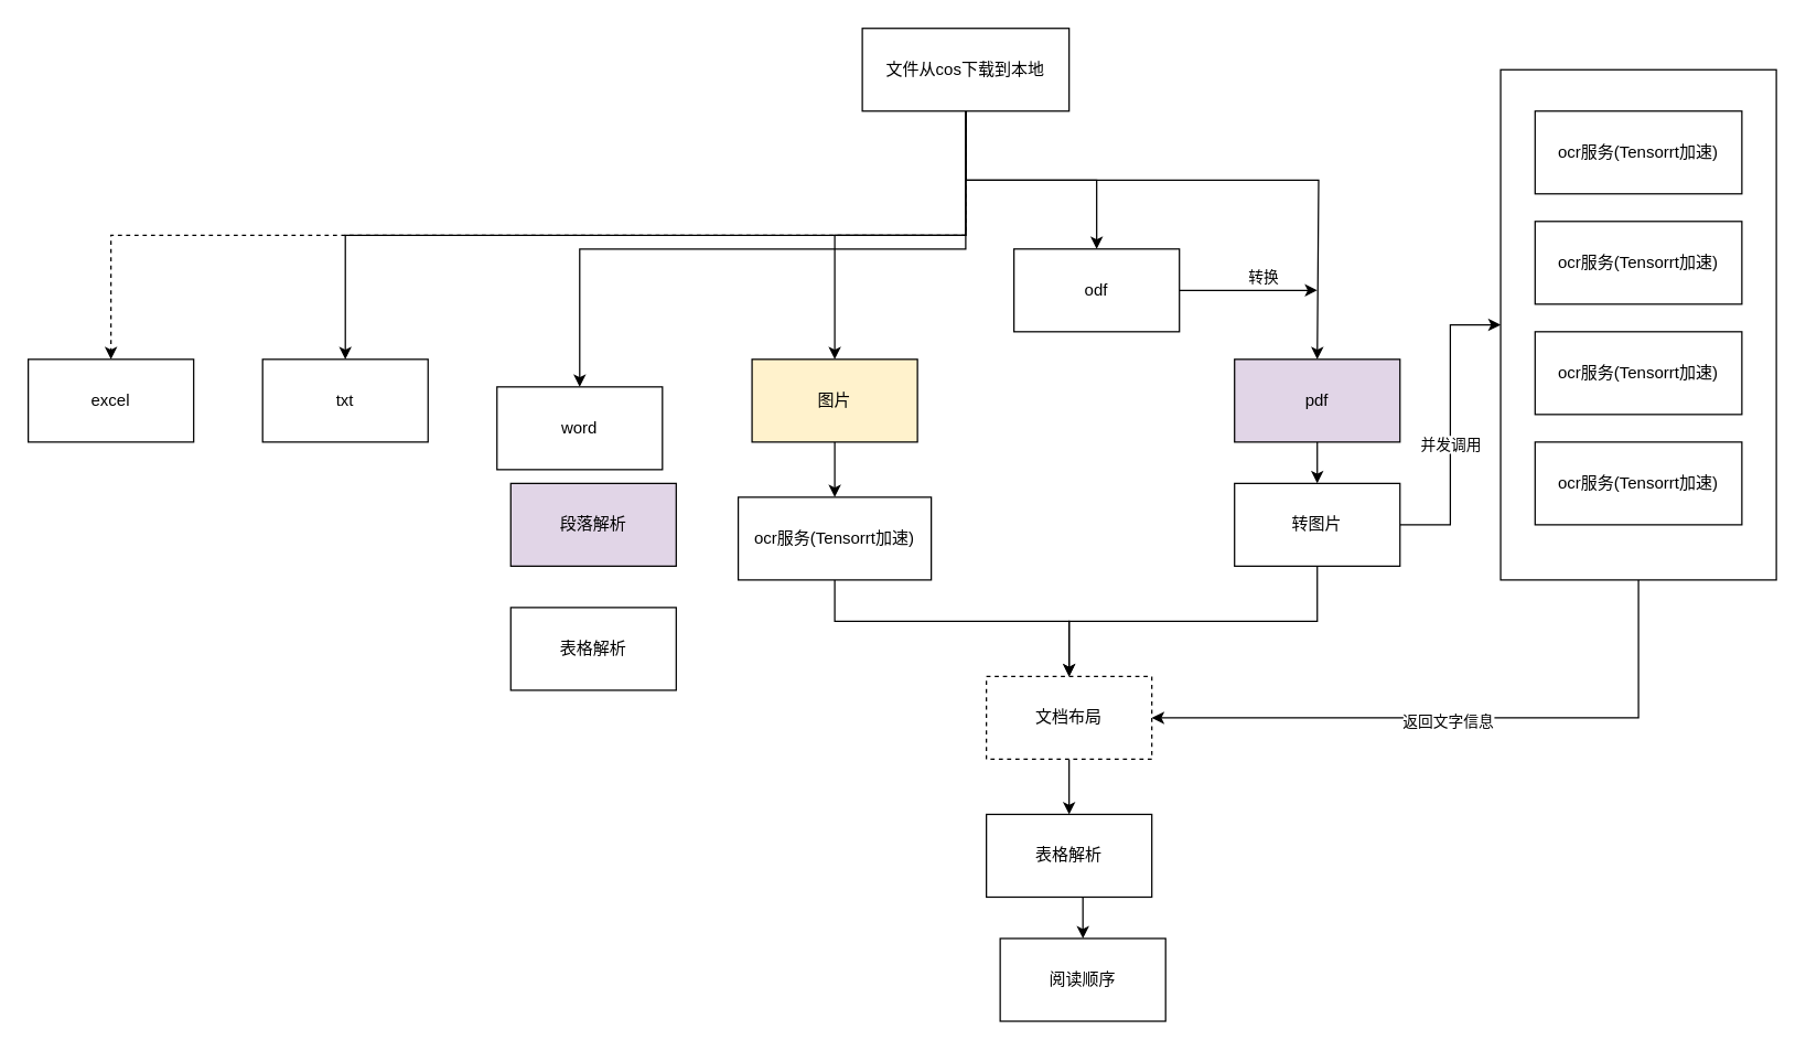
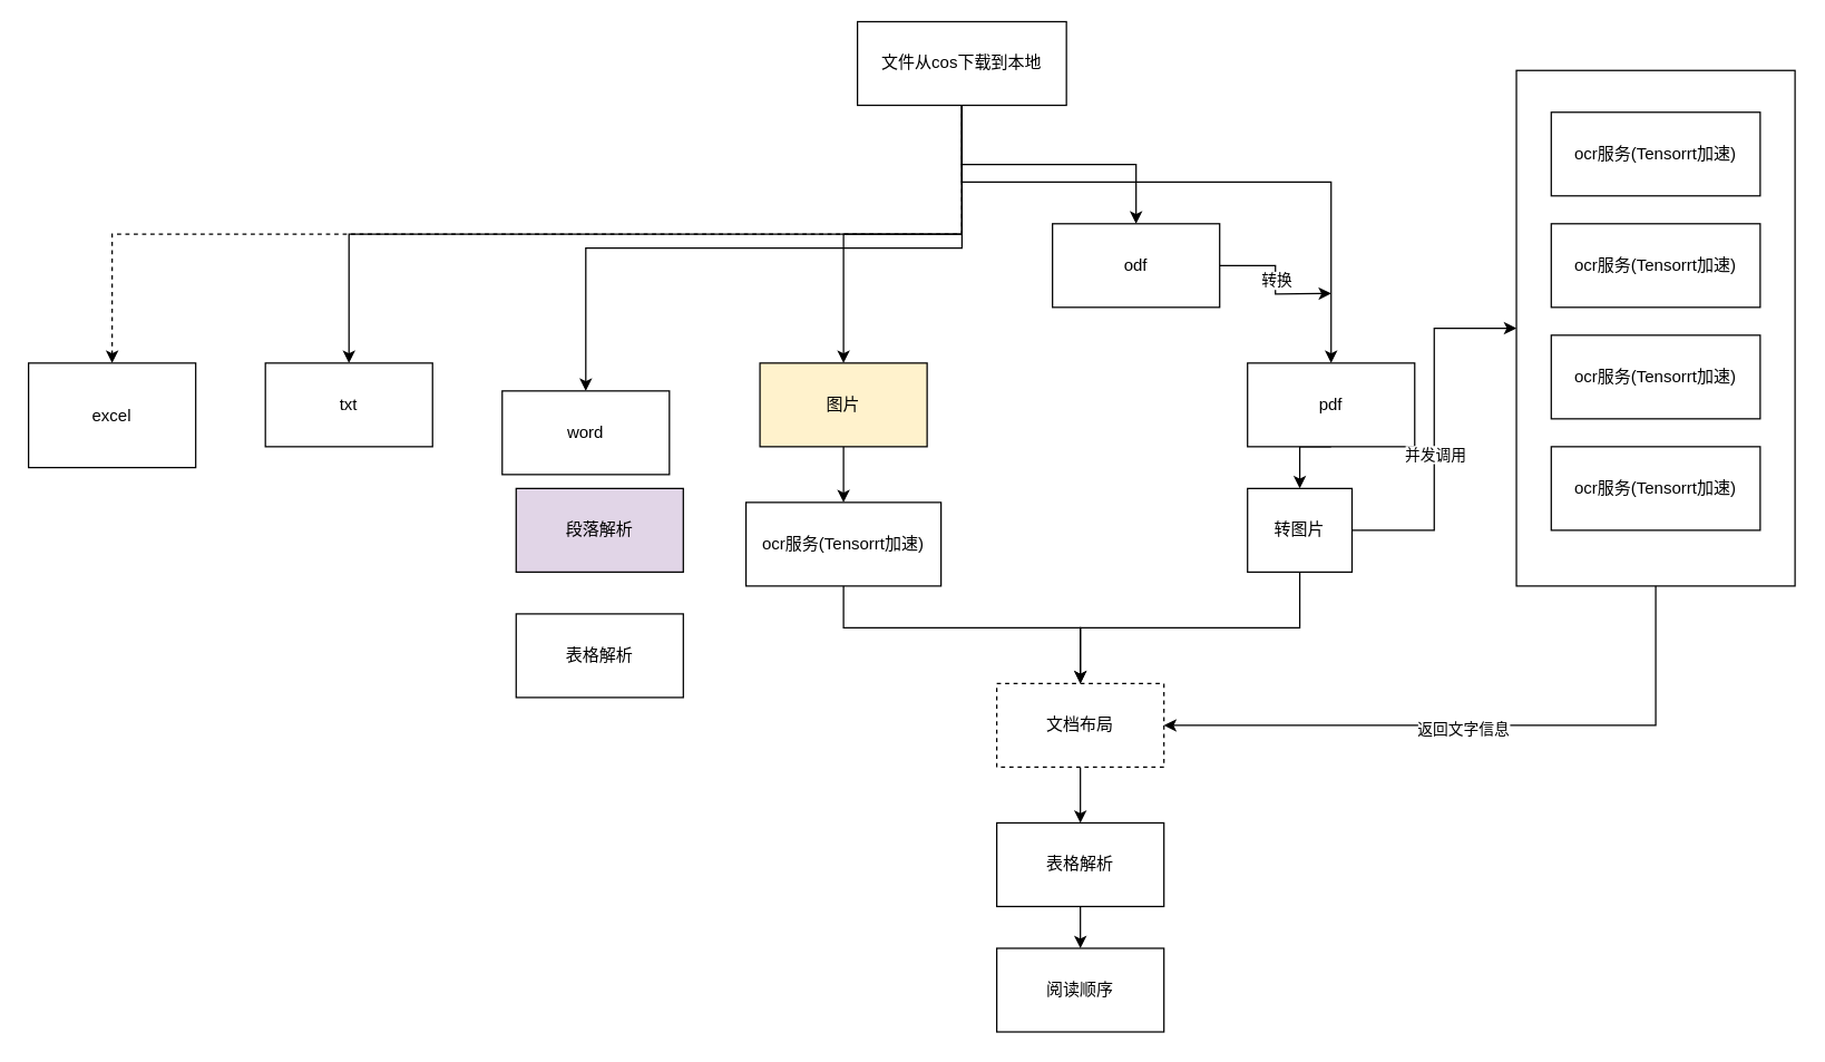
  <mxCell id="0" />
  <mxCell id="1" parent="0" />
  <mxCell id="2" style="edgeStyle=orthogonalEdgeStyle;rounded=0;orthogonalLoop=1;jettySize=auto;html=1;exitX=0.5;exitY=1;exitDx=0;exitDy=0;entryX=0.5;entryY=0;entryDx=0;entryDy=0;" edge="1" parent="1" source="8" target="14"><mxGeometry relative="1" as="geometry" /></mxCell>
  <mxCell id="3" style="edgeStyle=orthogonalEdgeStyle;rounded=0;orthogonalLoop=1;jettySize=auto;html=1;exitX=0.5;exitY=1;exitDx=0;exitDy=0;" edge="1" parent="1" source="8"><mxGeometry relative="1" as="geometry"><mxPoint x="955" y="260" as="targetPoint" /><Array as="points"><mxPoint x="700" y="130" /><mxPoint x="956" y="130" /></Array></mxGeometry></mxCell>
  <mxCell id="4" style="edgeStyle=orthogonalEdgeStyle;rounded=0;orthogonalLoop=1;jettySize=auto;html=1;exitX=0.5;exitY=1;exitDx=0;exitDy=0;entryX=0.5;entryY=0;entryDx=0;entryDy=0;" edge="1" parent="1" source="8" target="22"><mxGeometry relative="1" as="geometry" /></mxCell>
  <mxCell id="5" style="edgeStyle=orthogonalEdgeStyle;rounded=0;orthogonalLoop=1;jettySize=auto;html=1;exitX=0.5;exitY=1;exitDx=0;exitDy=0;" edge="1" parent="1" source="8" target="20"><mxGeometry relative="1" as="geometry" /></mxCell>
  <mxCell id="6" style="edgeStyle=orthogonalEdgeStyle;rounded=0;orthogonalLoop=1;jettySize=auto;html=1;exitX=0.5;exitY=1;exitDx=0;exitDy=0;entryX=0.5;entryY=0;entryDx=0;entryDy=0;" edge="1" parent="1" source="8" target="19"><mxGeometry relative="1" as="geometry" /></mxCell>
  <mxCell id="7" style="edgeStyle=orthogonalEdgeStyle;rounded=0;orthogonalLoop=1;jettySize=auto;html=1;exitX=0.5;exitY=1;exitDx=0;exitDy=0;entryX=0.5;entryY=0;entryDx=0;entryDy=0;dashed=1;" edge="1" parent="1" source="8" target="9"><mxGeometry relative="1" as="geometry" /></mxCell>
- <mxCell id="8" value="文件从cos下载到本地" style="rounded=0;whiteSpace=wrap;html=1;" vertex="1" parent="1"><mxGeometry x="625" y="20" width="150" height="60" as="geometry" /></mxCell>
- <mxCell id="9" value="excel" style="rounded=0;whiteSpace=wrap;html=1;" vertex="1" parent="1"><mxGeometry x="20" y="260" width="120" height="60" as="geometry" /></mxCell>
+ <mxCell id="8" value="文件从cos下载到本地" style="rounded=0;whiteSpace=wrap;html=1;" vertex="1" parent="1"><mxGeometry x="615" y="15" width="150" height="60" as="geometry" /></mxCell>
+ <mxCell id="9" value="excel" style="rounded=0;whiteSpace=wrap;html=1;" vertex="1" parent="1"><mxGeometry x="20" y="260" width="120" height="75" as="geometry" /></mxCell>
  <mxCell id="10" style="edgeStyle=orthogonalEdgeStyle;rounded=0;orthogonalLoop=1;jettySize=auto;html=1;exitX=0.5;exitY=1;exitDx=0;exitDy=0;entryX=0.5;entryY=0;entryDx=0;entryDy=0;" edge="1" parent="1" source="11" target="18"><mxGeometry relative="1" as="geometry" /></mxCell>
- <mxCell id="11" value="pdf" style="rounded=0;whiteSpace=wrap;html=1;fillColor=#e1d5e7;" vertex="1" parent="1"><mxGeometry x="895" y="260" width="120" height="60" as="geometry" /></mxCell>
+ <mxCell id="11" value="pdf" style="rounded=0;whiteSpace=wrap;html=1;" vertex="1" parent="1"><mxGeometry x="895" y="260" width="120" height="60" as="geometry" /></mxCell>
  <mxCell id="12" style="edgeStyle=orthogonalEdgeStyle;rounded=0;orthogonalLoop=1;jettySize=auto;html=1;exitX=1;exitY=0.5;exitDx=0;exitDy=0;" edge="1" parent="1" source="14"><mxGeometry relative="1" as="geometry"><mxPoint x="955" y="210" as="targetPoint" /></mxGeometry></mxCell>
  <mxCell id="13" value="转换" style="edgeLabel;html=1;align=center;verticalAlign=middle;resizable=0;points=[];" vertex="1" connectable="0" parent="12"><mxGeometry x="0.204" y="-1" relative="1" as="geometry"><mxPoint y="-11" as="offset" /></mxGeometry></mxCell>
- <mxCell id="14" value="odf" style="rounded=0;whiteSpace=wrap;html=1;" vertex="1" parent="1"><mxGeometry x="735" y="180" width="120" height="60" as="geometry" /></mxCell>
+ <mxCell id="14" value="odf" style="rounded=0;whiteSpace=wrap;html=1;" vertex="1" parent="1"><mxGeometry x="755" y="160" width="120" height="60" as="geometry" /></mxCell>
  <mxCell id="15" style="edgeStyle=orthogonalEdgeStyle;rounded=0;orthogonalLoop=1;jettySize=auto;html=1;exitX=1;exitY=0.5;exitDx=0;exitDy=0;entryX=0;entryY=0.5;entryDx=0;entryDy=0;" edge="1" parent="1" source="18" target="26"><mxGeometry relative="1" as="geometry" /></mxCell>
  <mxCell id="16" value="并发调用" style="edgeLabel;html=1;align=center;verticalAlign=middle;resizable=0;points=[];" vertex="1" connectable="0" parent="15"><mxGeometry x="-0.18" y="-2" relative="1" as="geometry"><mxPoint x="-2" y="-6" as="offset" /></mxGeometry></mxCell>
  <mxCell id="17" style="edgeStyle=orthogonalEdgeStyle;rounded=0;orthogonalLoop=1;jettySize=auto;html=1;exitX=0.5;exitY=1;exitDx=0;exitDy=0;entryX=0.5;entryY=0;entryDx=0;entryDy=0;" edge="1" parent="1" source="18" target="24"><mxGeometry relative="1" as="geometry" /></mxCell>
- <mxCell id="18" value="转图片" style="rounded=0;whiteSpace=wrap;html=1;" vertex="1" parent="1"><mxGeometry x="895" y="350" width="120" height="60" as="geometry" /></mxCell>
+ <mxCell id="18" value="转图片" style="rounded=0;whiteSpace=wrap;html=1;" vertex="1" parent="1"><mxGeometry x="895" y="350" width="75" height="60" as="geometry" /></mxCell>
  <mxCell id="19" value="txt" style="rounded=0;whiteSpace=wrap;html=1;" vertex="1" parent="1"><mxGeometry x="190" y="260" width="120" height="60" as="geometry" /></mxCell>
  <mxCell id="20" value="word" style="rounded=0;whiteSpace=wrap;html=1;" vertex="1" parent="1"><mxGeometry x="360" y="280" width="120" height="60" as="geometry" /></mxCell>
  <mxCell id="21" style="edgeStyle=orthogonalEdgeStyle;rounded=0;orthogonalLoop=1;jettySize=auto;html=1;exitX=0.5;exitY=1;exitDx=0;exitDy=0;entryX=0.5;entryY=0;entryDx=0;entryDy=0;" edge="1" parent="1" source="22" target="37"><mxGeometry relative="1" as="geometry" /></mxCell>
  <mxCell id="22" value="图片" style="rounded=0;whiteSpace=wrap;html=1;fillColor=#fff2cc;" vertex="1" parent="1"><mxGeometry x="545" y="260" width="120" height="60" as="geometry" /></mxCell>
  <mxCell id="23" style="edgeStyle=orthogonalEdgeStyle;rounded=0;orthogonalLoop=1;jettySize=auto;html=1;exitX=0.5;exitY=1;exitDx=0;exitDy=0;" edge="1" parent="1" source="24"><mxGeometry relative="1" as="geometry"><mxPoint x="775" y="590" as="targetPoint" /></mxGeometry></mxCell>
  <mxCell id="24" value="文档布局" style="rounded=0;whiteSpace=wrap;html=1;dashed=1;" vertex="1" parent="1"><mxGeometry x="715" y="490" width="120" height="60" as="geometry" /></mxCell>
  <mxCell id="25" value="" style="group" vertex="1" connectable="0" parent="1"><mxGeometry x="1088" y="50" width="200" height="370" as="geometry" /></mxCell>
  <mxCell id="26" value="" style="rounded=0;whiteSpace=wrap;html=1;" vertex="1" parent="25"><mxGeometry width="200" height="370" as="geometry" /></mxCell>
  <mxCell id="27" value="ocr服务(Tensorrt加速)" style="rounded=0;whiteSpace=wrap;html=1;" vertex="1" parent="25"><mxGeometry x="25" y="30" width="150" height="60" as="geometry" /></mxCell>
  <mxCell id="28" value="ocr服务(Tensorrt加速)" style="rounded=0;whiteSpace=wrap;html=1;" vertex="1" parent="25"><mxGeometry x="25" y="110" width="150" height="60" as="geometry" /></mxCell>
  <mxCell id="29" value="ocr服务(Tensorrt加速)" style="rounded=0;whiteSpace=wrap;html=1;" vertex="1" parent="25"><mxGeometry x="25" y="190" width="150" height="60" as="geometry" /></mxCell>
  <mxCell id="30" value="ocr服务(Tensorrt加速)" style="rounded=0;whiteSpace=wrap;html=1;" vertex="1" parent="25"><mxGeometry x="25" y="270" width="150" height="60" as="geometry" /></mxCell>
  <mxCell id="31" style="edgeStyle=orthogonalEdgeStyle;rounded=0;orthogonalLoop=1;jettySize=auto;html=1;exitX=0.5;exitY=1;exitDx=0;exitDy=0;entryX=1;entryY=0.5;entryDx=0;entryDy=0;" edge="1" parent="1" source="26" target="24"><mxGeometry relative="1" as="geometry" /></mxCell>
  <mxCell id="32" value="返回文字信息" style="edgeLabel;html=1;align=center;verticalAlign=middle;resizable=0;points=[];" vertex="1" connectable="0" parent="31"><mxGeometry x="0.056" y="2" relative="1" as="geometry"><mxPoint as="offset" /></mxGeometry></mxCell>
  <mxCell id="33" style="edgeStyle=orthogonalEdgeStyle;rounded=0;orthogonalLoop=1;jettySize=auto;html=1;exitX=0.5;exitY=1;exitDx=0;exitDy=0;entryX=0.5;entryY=0;entryDx=0;entryDy=0;" edge="1" parent="1" source="34" target="35"><mxGeometry relative="1" as="geometry" /></mxCell>
  <mxCell id="34" value="表格解析" style="rounded=0;whiteSpace=wrap;html=1;" vertex="1" parent="1"><mxGeometry x="715" y="590" width="120" height="60" as="geometry" /></mxCell>
- <mxCell id="35" value="阅读顺序" style="rounded=0;whiteSpace=wrap;html=1;" vertex="1" parent="1"><mxGeometry x="725" y="680" width="120" height="60" as="geometry" /></mxCell>
+ <mxCell id="35" value="阅读顺序" style="rounded=0;whiteSpace=wrap;html=1;" vertex="1" parent="1"><mxGeometry x="715" y="680" width="120" height="60" as="geometry" /></mxCell>
  <mxCell id="36" style="edgeStyle=orthogonalEdgeStyle;rounded=0;orthogonalLoop=1;jettySize=auto;html=1;exitX=0.5;exitY=1;exitDx=0;exitDy=0;entryX=0.5;entryY=0;entryDx=0;entryDy=0;" edge="1" parent="1" source="37" target="24"><mxGeometry relative="1" as="geometry"><Array as="points"><mxPoint x="605" y="450" /><mxPoint x="775" y="450" /></Array></mxGeometry></mxCell>
  <mxCell id="37" value="ocr服务(Tensorrt加速)" style="rounded=0;whiteSpace=wrap;html=1;" vertex="1" parent="1"><mxGeometry x="535" y="360" width="140" height="60" as="geometry" /></mxCell>
  <mxCell id="38" value="段落解析" style="rounded=0;whiteSpace=wrap;html=1;fillColor=#e1d5e7;" vertex="1" parent="1"><mxGeometry x="370" y="350" width="120" height="60" as="geometry" /></mxCell>
  <mxCell id="39" value="表格解析" style="rounded=0;whiteSpace=wrap;html=1;" vertex="1" parent="1"><mxGeometry x="370" y="440" width="120" height="60" as="geometry" /></mxCell>
